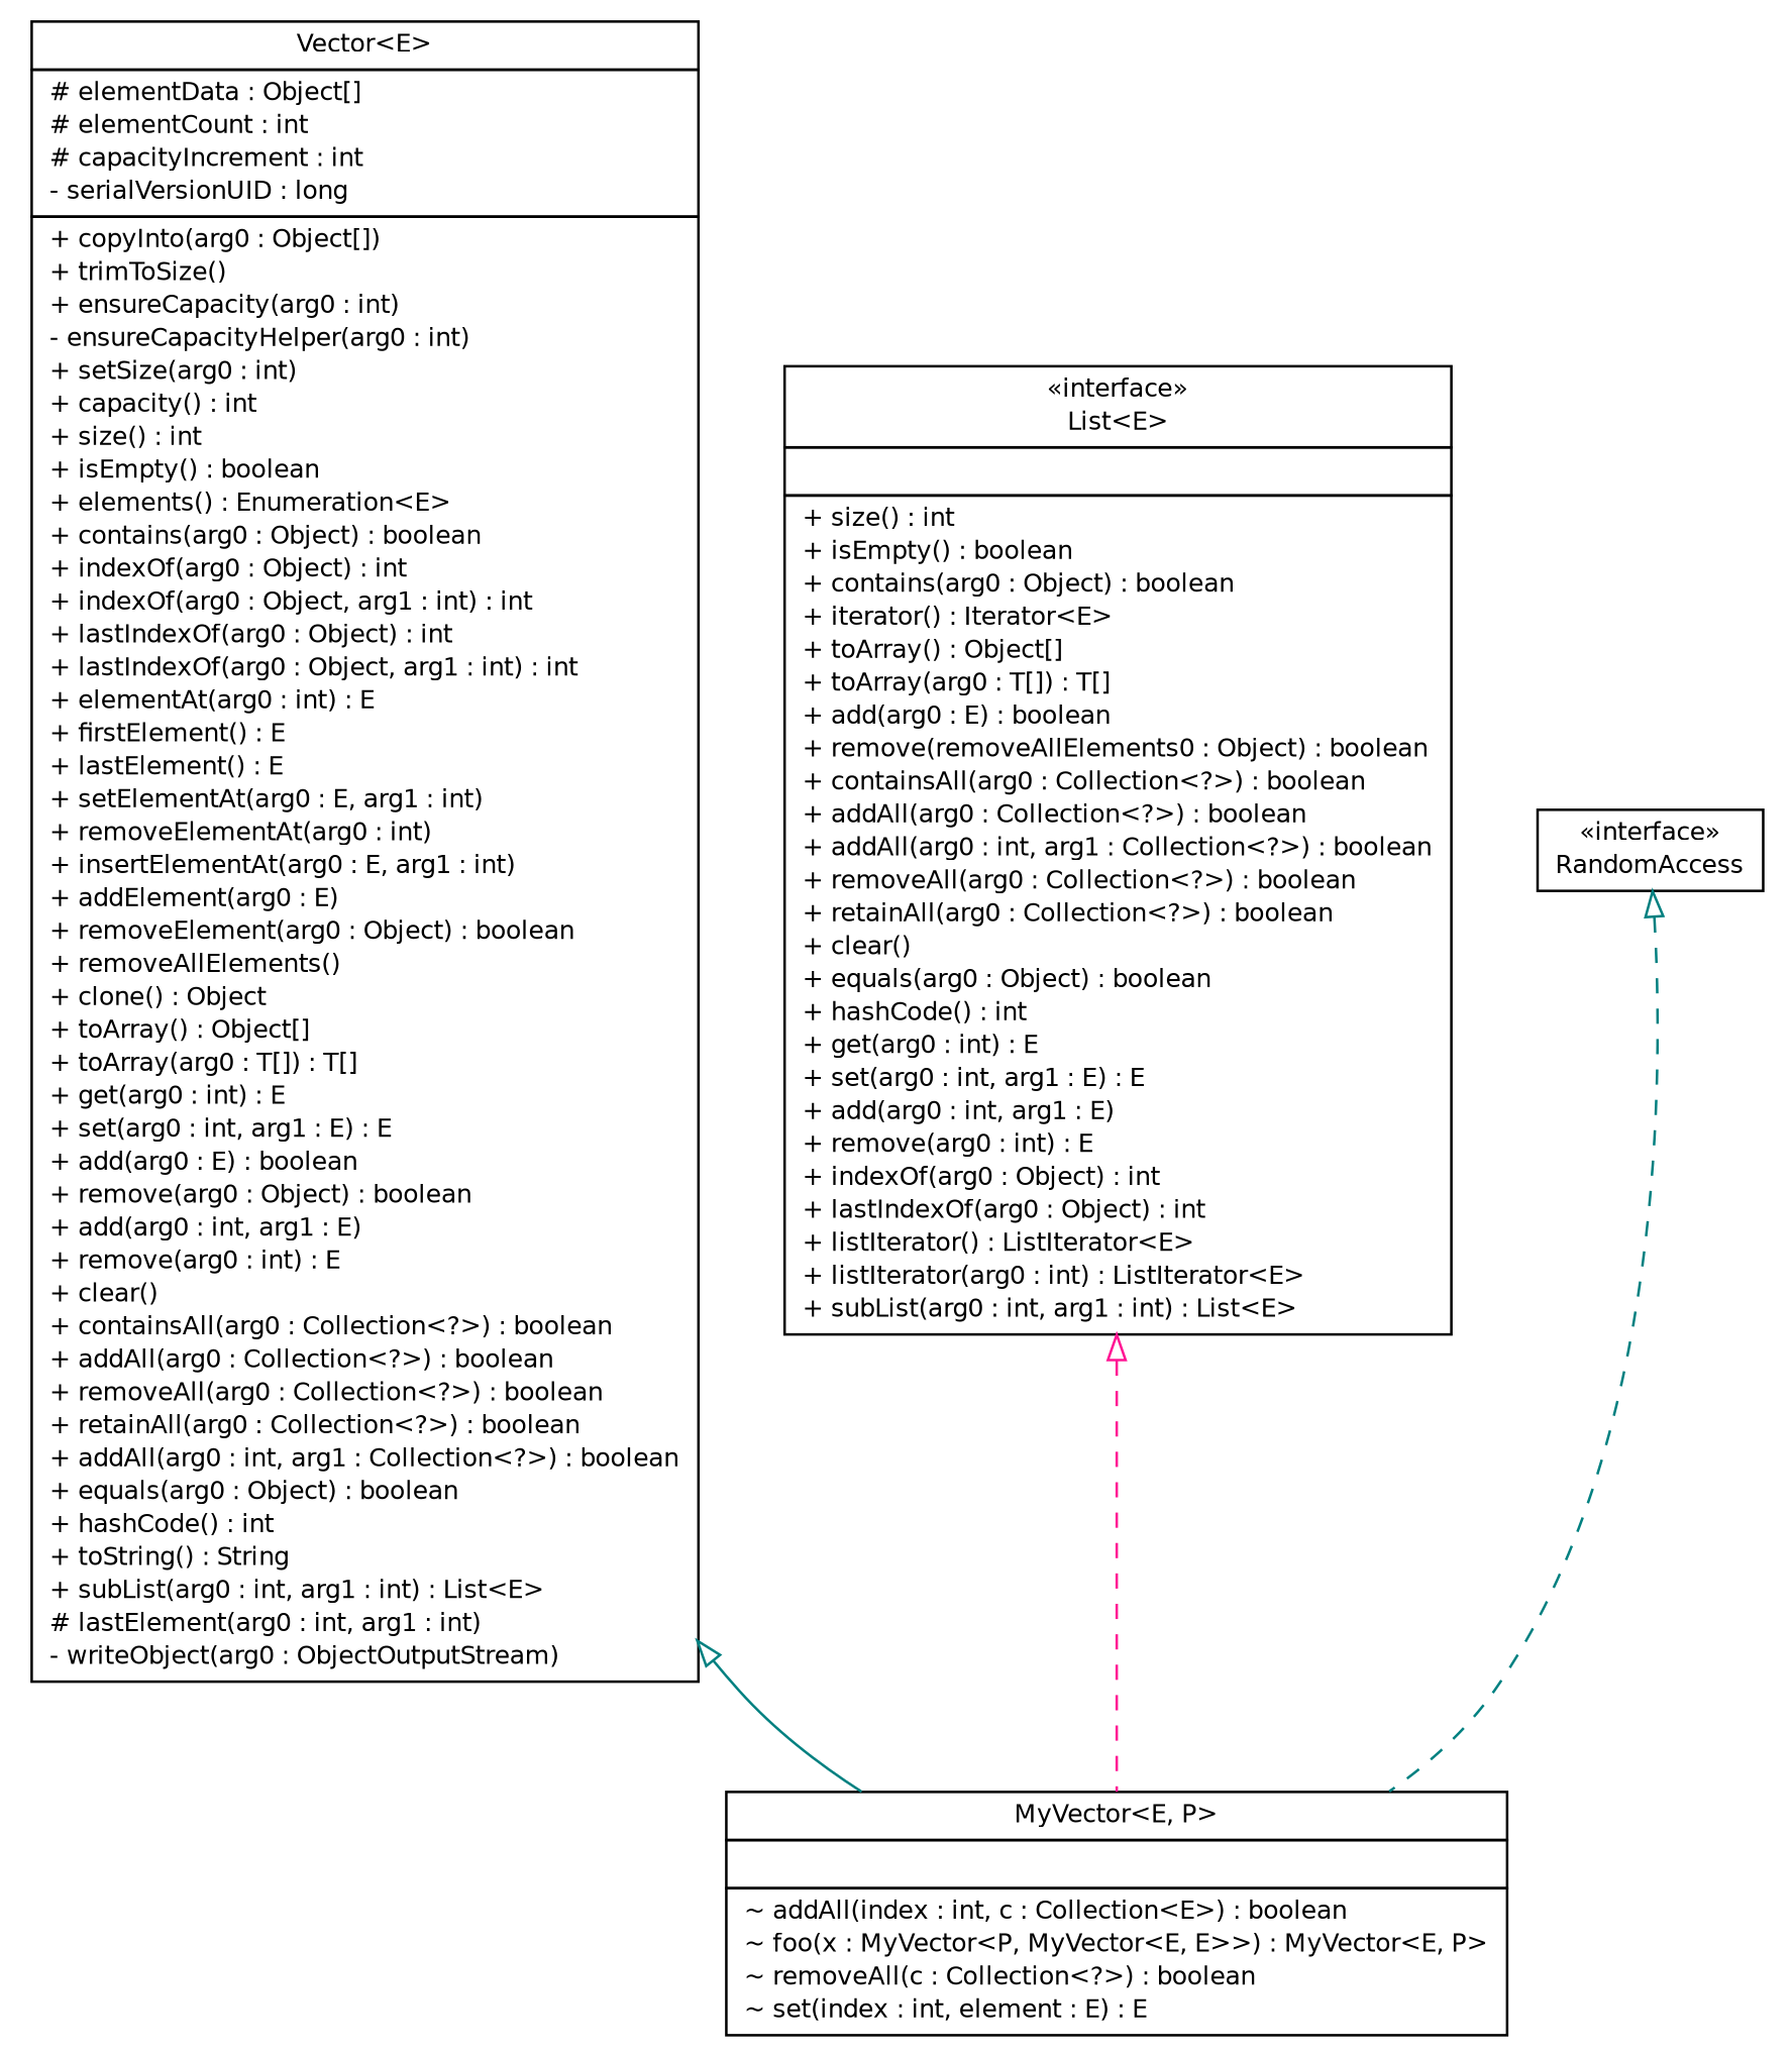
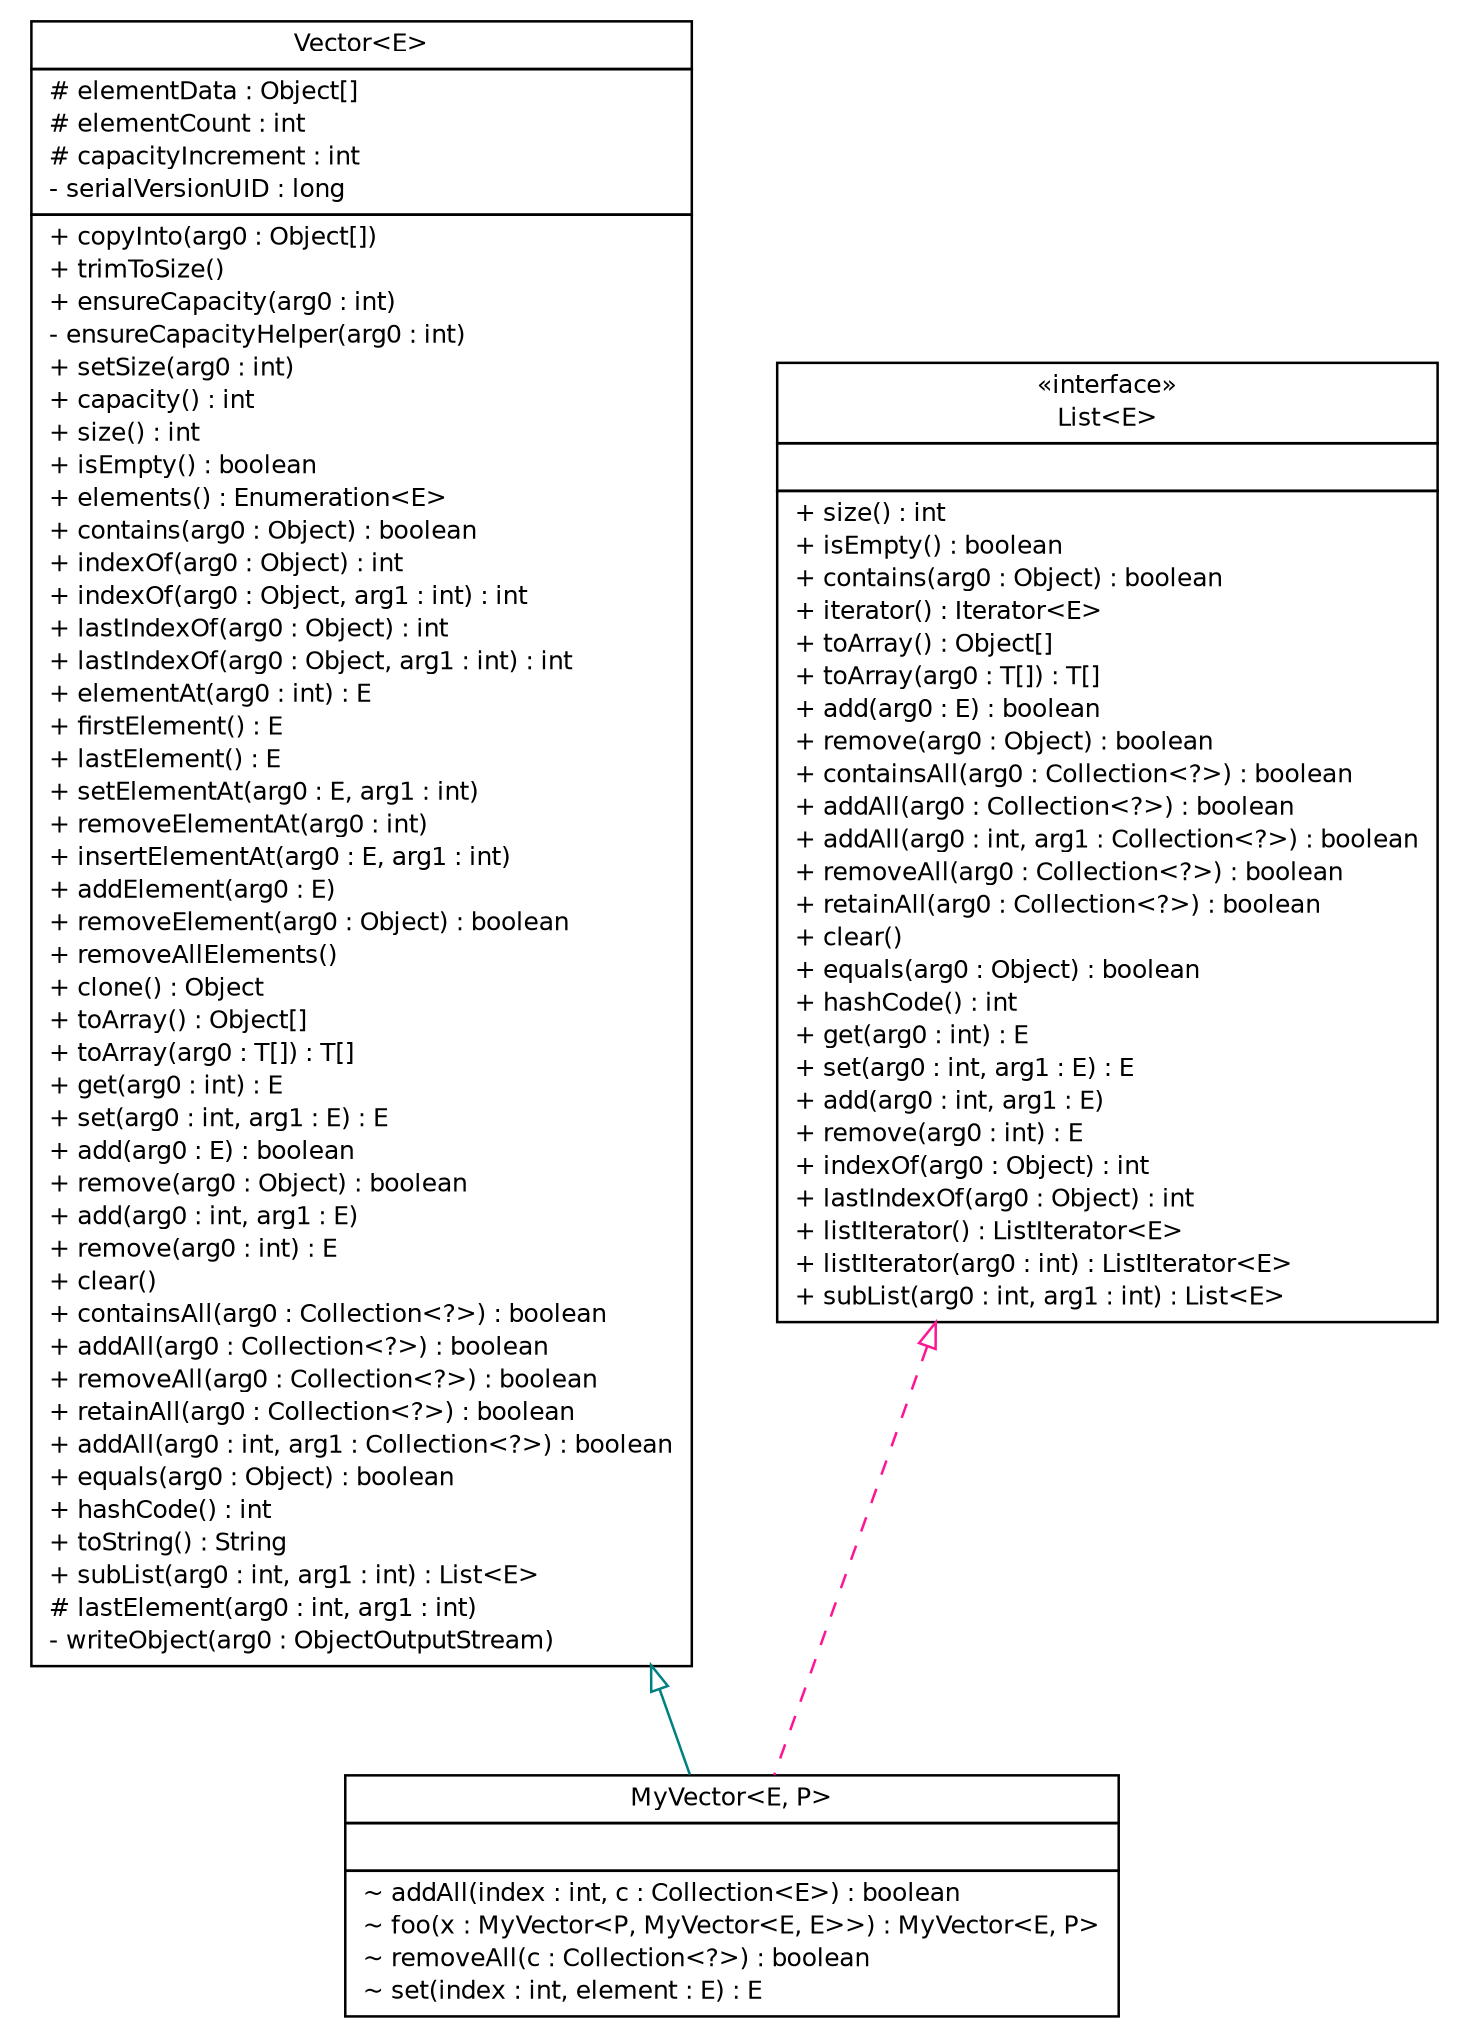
  digraph {
    nodesep=0.25
    ranksep=0.5
    node [fontcolor=black fontname=Helvetica fontsize=10.0 shape=plaintext]
    edge [arrowtail=empty color=teal dir=back fontname=Helvetica fontsize=10 headport=p labelfontname=Helvetica labelfontsize=10 tailport=p style=dashed]
    n1 [label=<<table title="MyVector" border="0" cellborder="1" cellspacing="0" cellpadding="2" port="p"><tr><td><table border="0" cellspacing="0" cellpadding="1"><tr><td align="center" balign="center"> MyVector&lt;E, P&gt; </td></tr></table></td></tr><tr><td><table border="0" cellspacing="0" cellpadding="1"><tr><td align="left" balign="left">  </td></tr></table></td></tr><tr><td><table border="0" cellspacing="0" cellpadding="1"><tr><td align="left" balign="left"> ~ addAll(index : int, c : Collection&lt;E&gt;) : boolean </td></tr><tr><td align="left" balign="left"> ~ foo(x : MyVector&lt;P, MyVector&lt;E, E&gt;&gt;) : MyVector&lt;E, P&gt; </td></tr><tr><td align="left" balign="left"> ~ removeAll(c : Collection&lt;?&gt;) : boolean </td></tr><tr><td align="left" balign="left"> ~ set(index : int, element : E) : E </td></tr></table></td></tr></table>>]
    n2 [label=<<table title="java.util.Vector" border="0" cellborder="1" cellspacing="0" cellpadding="2" port="p" href="http://java.sun.com/j2se/1.4.2/docs/api/java/util/Vector.html"><tr><td><table border="0" cellspacing="0" cellpadding="1"><tr><td align="center" balign="center"> Vector&lt;E&gt; </td></tr></table></td></tr><tr><td><table border="0" cellspacing="0" cellpadding="1"><tr><td align="left" balign="left"> # elementData : Object[] </td></tr><tr><td align="left" balign="left"> # elementCount : int </td></tr><tr><td align="left" balign="left"> # capacityIncrement : int </td></tr><tr><td align="left" balign="left"> - serialVersionUID : long </td></tr></table></td></tr><tr><td><table border="0" cellspacing="0" cellpadding="1"><tr><td align="left" balign="left"> + copyInto(arg0 : Object[]) </td></tr><tr><td align="left" balign="left"> + trimToSize() </td></tr><tr><td align="left" balign="left"> + ensureCapacity(arg0 : int) </td></tr><tr><td align="left" balign="left"> - ensureCapacityHelper(arg0 : int) </td></tr><tr><td align="left" balign="left"> + setSize(arg0 : int) </td></tr><tr><td align="left" balign="left"> + capacity() : int </td></tr><tr><td align="left" balign="left"> + size() : int </td></tr><tr><td align="left" balign="left"> + isEmpty() : boolean </td></tr><tr><td align="left" balign="left"> + elements() : Enumeration&lt;E&gt; </td></tr><tr><td align="left" balign="left"> + contains(arg0 : Object) : boolean </td></tr><tr><td align="left" balign="left"> + indexOf(arg0 : Object) : int </td></tr><tr><td align="left" balign="left"> + indexOf(arg0 : Object, arg1 : int) : int </td></tr><tr><td align="left" balign="left"> + lastIndexOf(arg0 : Object) : int </td></tr><tr><td align="left" balign="left"> + lastIndexOf(arg0 : Object, arg1 : int) : int </td></tr><tr><td align="left" balign="left"> + elementAt(arg0 : int) : E </td></tr><tr><td align="left" balign="left"> + firstElement() : E </td></tr><tr><td align="left" balign="left"> + lastElement() : E </td></tr><tr><td align="left" balign="left"> + setElementAt(arg0 : E, arg1 : int) </td></tr><tr><td align="left" balign="left"> + removeElementAt(arg0 : int) </td></tr><tr><td align="left" balign="left"> + insertElementAt(arg0 : E, arg1 : int) </td></tr><tr><td align="left" balign="left"> + addElement(arg0 : E) </td></tr><tr><td align="left" balign="left"> + removeElement(arg0 : Object) : boolean </td></tr><tr><td align="left" balign="left"> + removeAllElements() </td></tr><tr><td align="left" balign="left"> + clone() : Object </td></tr><tr><td align="left" balign="left"> + toArray() : Object[] </td></tr><tr><td align="left" balign="left"> + toArray(arg0 : T[]) : T[] </td></tr><tr><td align="left" balign="left"> + get(arg0 : int) : E </td></tr><tr><td align="left" balign="left"> + set(arg0 : int, arg1 : E) : E </td></tr><tr><td align="left" balign="left"> + add(arg0 : E) : boolean </td></tr><tr><td align="left" balign="left"> + remove(arg0 : Object) : boolean </td></tr><tr><td align="left" balign="left"> + add(arg0 : int, arg1 : E) </td></tr><tr><td align="left" balign="left"> + remove(arg0 : int) : E </td></tr><tr><td align="left" balign="left"> + clear() </td></tr><tr><td align="left" balign="left"> + containsAll(arg0 : Collection&lt;?&gt;) : boolean </td></tr><tr><td align="left" balign="left"> + addAll(arg0 : Collection&lt;?&gt;) : boolean </td></tr><tr><td align="left" balign="left"> + removeAll(arg0 : Collection&lt;?&gt;) : boolean </td></tr><tr><td align="left" balign="left"> + retainAll(arg0 : Collection&lt;?&gt;) : boolean </td></tr><tr><td align="left" balign="left"> + addAll(arg0 : int, arg1 : Collection&lt;?&gt;) : boolean </td></tr><tr><td align="left" balign="left"> + equals(arg0 : Object) : boolean </td></tr><tr><td align="left" balign="left"> + hashCode() : int </td></tr><tr><td align="left" balign="left"> + toString() : String </td></tr><tr><td align="left" balign="left"> + subList(arg0 : int, arg1 : int) : List&lt;E&gt; </td></tr><tr><td align="left" balign="left"> # lastElement(arg0 : int, arg1 : int) </td></tr><tr><td align="left" balign="left"> - writeObject(arg0 : ObjectOutputStream) </td></tr></table></td></tr></table>>]
-   n3 [label=<<table title="java.util.List" border="0" cellborder="1" cellspacing="0" cellpadding="2" port="p" href="http://java.sun.com/j2se/1.4.2/docs/api/java/util/List.html"><tr><td><table border="0" cellspacing="0" cellpadding="1"><tr><td align="center" balign="center"> &#171;interface&#187; </td></tr><tr><td align="center" balign="center"> List&lt;E&gt; </td></tr></table></td></tr><tr><td><table border="0" cellspacing="0" cellpadding="1"><tr><td align="left" balign="left">  </td></tr></table></td></tr><tr><td><table border="0" cellspacing="0" cellpadding="1"><tr><td align="left" balign="left"> + size() : int </td></tr><tr><td align="left" balign="left"> + isEmpty() : boolean </td></tr><tr><td align="left" balign="left"> + contains(arg0 : Object) : boolean </td></tr><tr><td align="left" balign="left"> + iterator() : Iterator&lt;E&gt; </td></tr><tr><td align="left" balign="left"> + toArray() : Object[] </td></tr><tr><td align="left" balign="left"> + toArray(arg0 : T[]) : T[] </td></tr><tr><td align="left" balign="left"> + add(arg0 : E) : boolean </td></tr><tr><td align="left" balign="left"> + remove(removeAllElements0 : Object) : boolean </td></tr><tr><td align="left" balign="left"> + containsAll(arg0 : Collection&lt;?&gt;) : boolean </td></tr><tr><td align="left" balign="left"> + addAll(arg0 : Collection&lt;?&gt;) : boolean </td></tr><tr><td align="left" balign="left"> + addAll(arg0 : int, arg1 : Collection&lt;?&gt;) : boolean </td></tr><tr><td align="left" balign="left"> + removeAll(arg0 : Collection&lt;?&gt;) : boolean </td></tr><tr><td align="left" balign="left"> + retainAll(arg0 : Collection&lt;?&gt;) : boolean </td></tr><tr><td align="left" balign="left"> + clear() </td></tr><tr><td align="left" balign="left"> + equals(arg0 : Object) : boolean </td></tr><tr><td align="left" balign="left"> + hashCode() : int </td></tr><tr><td align="left" balign="left"> + get(arg0 : int) : E </td></tr><tr><td align="left" balign="left"> + set(arg0 : int, arg1 : E) : E </td></tr><tr><td align="left" balign="left"> + add(arg0 : int, arg1 : E) </td></tr><tr><td align="left" balign="left"> + remove(arg0 : int) : E </td></tr><tr><td align="left" balign="left"> + indexOf(arg0 : Object) : int </td></tr><tr><td align="left" balign="left"> + lastIndexOf(arg0 : Object) : int </td></tr><tr><td align="left" balign="left"> + listIterator() : ListIterator&lt;E&gt; </td></tr><tr><td align="left" balign="left"> + listIterator(arg0 : int) : ListIterator&lt;E&gt; </td></tr><tr><td align="left" balign="left"> + subList(arg0 : int, arg1 : int) : List&lt;E&gt; </td></tr></table></td></tr></table>>]
-   n4 [label=<<table title="java.util.RandomAccess" border="0" cellborder="1" cellspacing="0" cellpadding="2" port="p" href="http://java.sun.com/j2se/1.4.2/docs/api/java/util/RandomAccess.html"><tr><td><table border="0" cellspacing="0" cellpadding="1"><tr><td align="center" balign="center"> &#171;interface&#187; </td></tr><tr><td align="center" balign="center"> RandomAccess </td></tr></table></td></tr></table>>]
+   n3 [label=<<table title="java.util.List" border="0" cellborder="1" cellspacing="0" cellpadding="2" port="p" href="http://java.sun.com/j2se/1.4.2/docs/api/java/util/List.html"><tr><td><table border="0" cellspacing="0" cellpadding="1"><tr><td align="center" balign="center"> &#171;interface&#187; </td></tr><tr><td align="center" balign="center"> List&lt;E&gt; </td></tr></table></td></tr><tr><td><table border="0" cellspacing="0" cellpadding="1"><tr><td align="left" balign="left">  </td></tr></table></td></tr><tr><td><table border="0" cellspacing="0" cellpadding="1"><tr><td align="left" balign="left"> + size() : int </td></tr><tr><td align="left" balign="left"> + isEmpty() : boolean </td></tr><tr><td align="left" balign="left"> + contains(arg0 : Object) : boolean </td></tr><tr><td align="left" balign="left"> + iterator() : Iterator&lt;E&gt; </td></tr><tr><td align="left" balign="left"> + toArray() : Object[] </td></tr><tr><td align="left" balign="left"> + toArray(arg0 : T[]) : T[] </td></tr><tr><td align="left" balign="left"> + add(arg0 : E) : boolean </td></tr><tr><td align="left" balign="left"> + remove(arg0 : Object) : boolean </td></tr><tr><td align="left" balign="left"> + containsAll(arg0 : Collection&lt;?&gt;) : boolean </td></tr><tr><td align="left" balign="left"> + addAll(arg0 : Collection&lt;?&gt;) : boolean </td></tr><tr><td align="left" balign="left"> + addAll(arg0 : int, arg1 : Collection&lt;?&gt;) : boolean </td></tr><tr><td align="left" balign="left"> + removeAll(arg0 : Collection&lt;?&gt;) : boolean </td></tr><tr><td align="left" balign="left"> + retainAll(arg0 : Collection&lt;?&gt;) : boolean </td></tr><tr><td align="left" balign="left"> + clear() </td></tr><tr><td align="left" balign="left"> + equals(arg0 : Object) : boolean </td></tr><tr><td align="left" balign="left"> + hashCode() : int </td></tr><tr><td align="left" balign="left"> + get(arg0 : int) : E </td></tr><tr><td align="left" balign="left"> + set(arg0 : int, arg1 : E) : E </td></tr><tr><td align="left" balign="left"> + add(arg0 : int, arg1 : E) </td></tr><tr><td align="left" balign="left"> + remove(arg0 : int) : E </td></tr><tr><td align="left" balign="left"> + indexOf(arg0 : Object) : int </td></tr><tr><td align="left" balign="left"> + lastIndexOf(arg0 : Object) : int </td></tr><tr><td align="left" balign="left"> + listIterator() : ListIterator&lt;E&gt; </td></tr><tr><td align="left" balign="left"> + listIterator(arg0 : int) : ListIterator&lt;E&gt; </td></tr><tr><td align="left" balign="left"> + subList(arg0 : int, arg1 : int) : List&lt;E&gt; </td></tr></table></td></tr></table>>]
    n2 -> n1 [style=""]
    n3 -> n1 [color=deeppink]
-   n4 -> n1
  }
